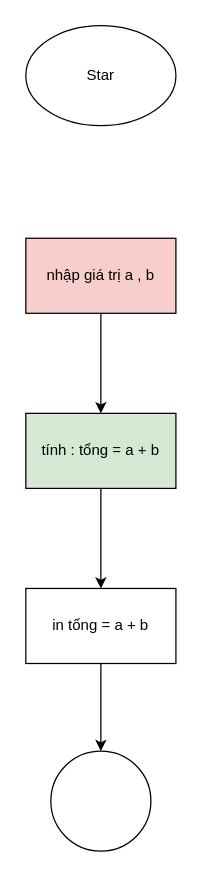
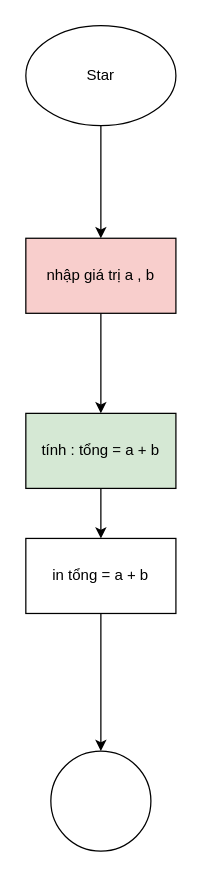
  <mxCell id="0" />
  <mxCell id="1" parent="0" />
+ <mxCell id="2" value="" style="edgeStyle=orthogonalEdgeStyle;rounded=0;orthogonalLoop=1;jettySize=auto;html=1;" edge="1" parent="1" source="3" target="5"><mxGeometry relative="1" as="geometry" /></mxCell>
  <mxCell id="3" value="Star" style="ellipse;whiteSpace=wrap;html=1;" vertex="1" parent="1"><mxGeometry x="20" y="20" width="120" height="80" as="geometry" /></mxCell>
  <mxCell id="4" value="" style="edgeStyle=orthogonalEdgeStyle;rounded=0;orthogonalLoop=1;jettySize=auto;html=1;" edge="1" parent="1" source="5" target="7"><mxGeometry relative="1" as="geometry" /></mxCell>
  <mxCell id="5" value="nhập giá trị a , b" style="whiteSpace=wrap;html=1;fillColor=#f8cecc;" vertex="1" parent="1"><mxGeometry x="20" y="190" width="120" height="60" as="geometry" /></mxCell>
  <mxCell id="6" value="" style="edgeStyle=orthogonalEdgeStyle;rounded=0;orthogonalLoop=1;jettySize=auto;html=1;" edge="1" parent="1" source="7" target="9"><mxGeometry relative="1" as="geometry" /></mxCell>
  <mxCell id="7" value="tính : tổng = a + b" style="whiteSpace=wrap;html=1;fillColor=#d5e8d4;" vertex="1" parent="1"><mxGeometry x="20" y="330" width="120" height="60" as="geometry" /></mxCell>
  <mxCell id="8" value="" style="edgeStyle=orthogonalEdgeStyle;rounded=0;orthogonalLoop=1;jettySize=auto;html=1;" edge="1" parent="1" source="9" target="10"><mxGeometry relative="1" as="geometry" /></mxCell>
- <mxCell id="9" value="in tổng = a + b" style="whiteSpace=wrap;html=1;" vertex="1" parent="1"><mxGeometry x="20" y="470" width="120" height="60" as="geometry" /></mxCell>
+ <mxCell id="9" value="in tổng = a + b" style="whiteSpace=wrap;html=1;" vertex="1" parent="1"><mxGeometry x="20" y="430" width="120" height="60" as="geometry" /></mxCell>
  <mxCell id="10" value="" style="ellipse;whiteSpace=wrap;html=1;" vertex="1" parent="1"><mxGeometry x="40" y="600" width="80" height="80" as="geometry" /></mxCell>
